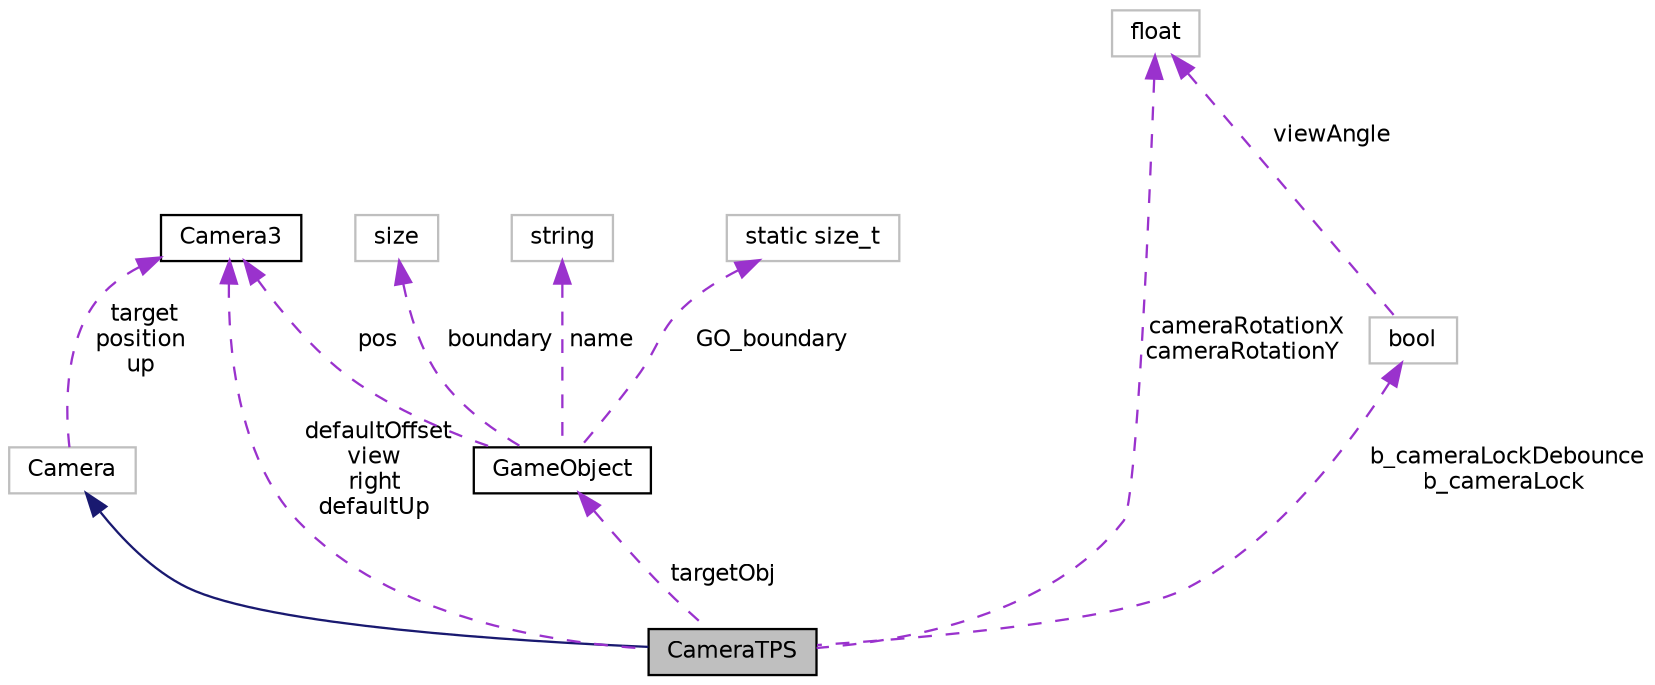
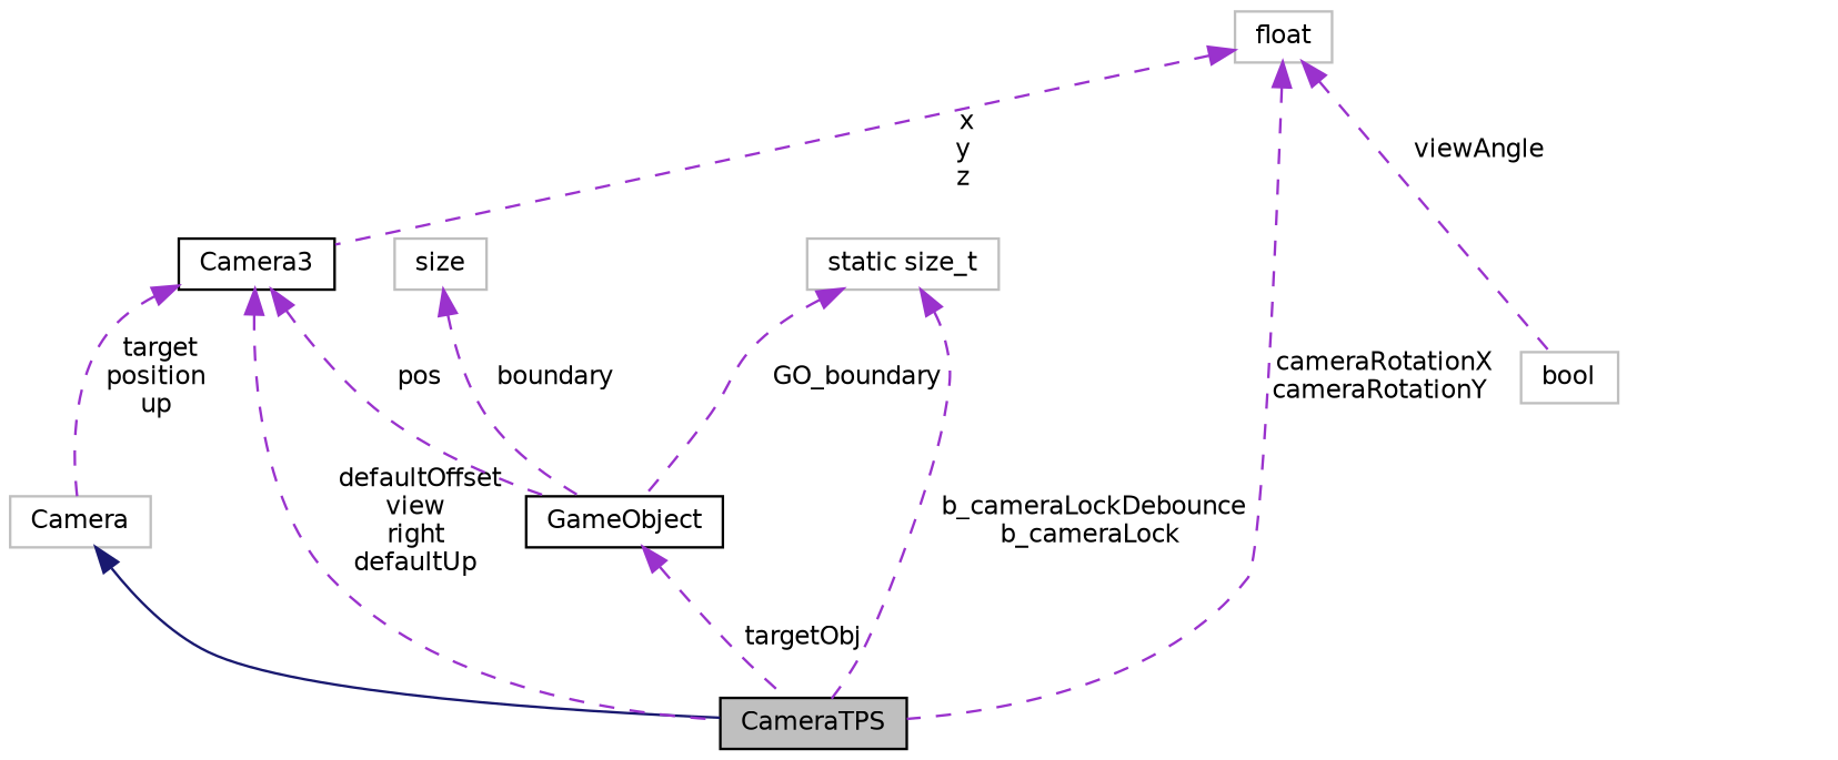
  digraph {
    node [color=grey75 fontname=Helvetica fontsize=10 shape=record]
    edge [color=darkorchid3 dir=back fontname=Helvetica fontsize=10 labelfontname=Helvetica labelfontsize=10 style=dashed]
    n1 [color=black fillcolor=grey75 fontcolor=black height=0.2 label=CameraTPS style=filled width=0.4]
    n2 [height=0.2 label=Camera width=0.4]
    n3 [color=black height=0.2 label=Camera3 width=0.4]
    n4 [color=black height=0.2 label=GameObject width=0.4]
    n5 [height=0.2 label=float width=0.4]
    n6 [height=0.2 label=bool width=0.4]
    n7 [height=0.2 label=size width=0.4]
-   n8 [height=0.2 label=string width=0.4]
    n9 [height=0.2 label="static size_t" width=0.4]
    n2 -> n1 [color=midnightblue style=solid]
    n3 -> n1 [label=" defaultOffset\nview\nright\ndefaultUp"]
    n3 -> n2 [label=" target\nposition\nup"]
    n3 -> n4 [label=" pos"]
    n4 -> n1 [label=" targetObj"]
    n5 -> n1 [label=" cameraRotationX\ncameraRotationY"]
+   n5 -> n3 [label=" x\ny\nz"]
    n5 -> n6 [label=" viewAngle"]
-   n6 -> n1 [label=" b_cameraLockDebounce\nb_cameraLock"]
+   n9 -> n1 [label=" b_cameraLockDebounce\nb_cameraLock"]
    n7 -> n4 [label=" boundary"]
-   n8 -> n4 [label=" name"]
    n9 -> n4 [label=" GO_boundary"]
  }
